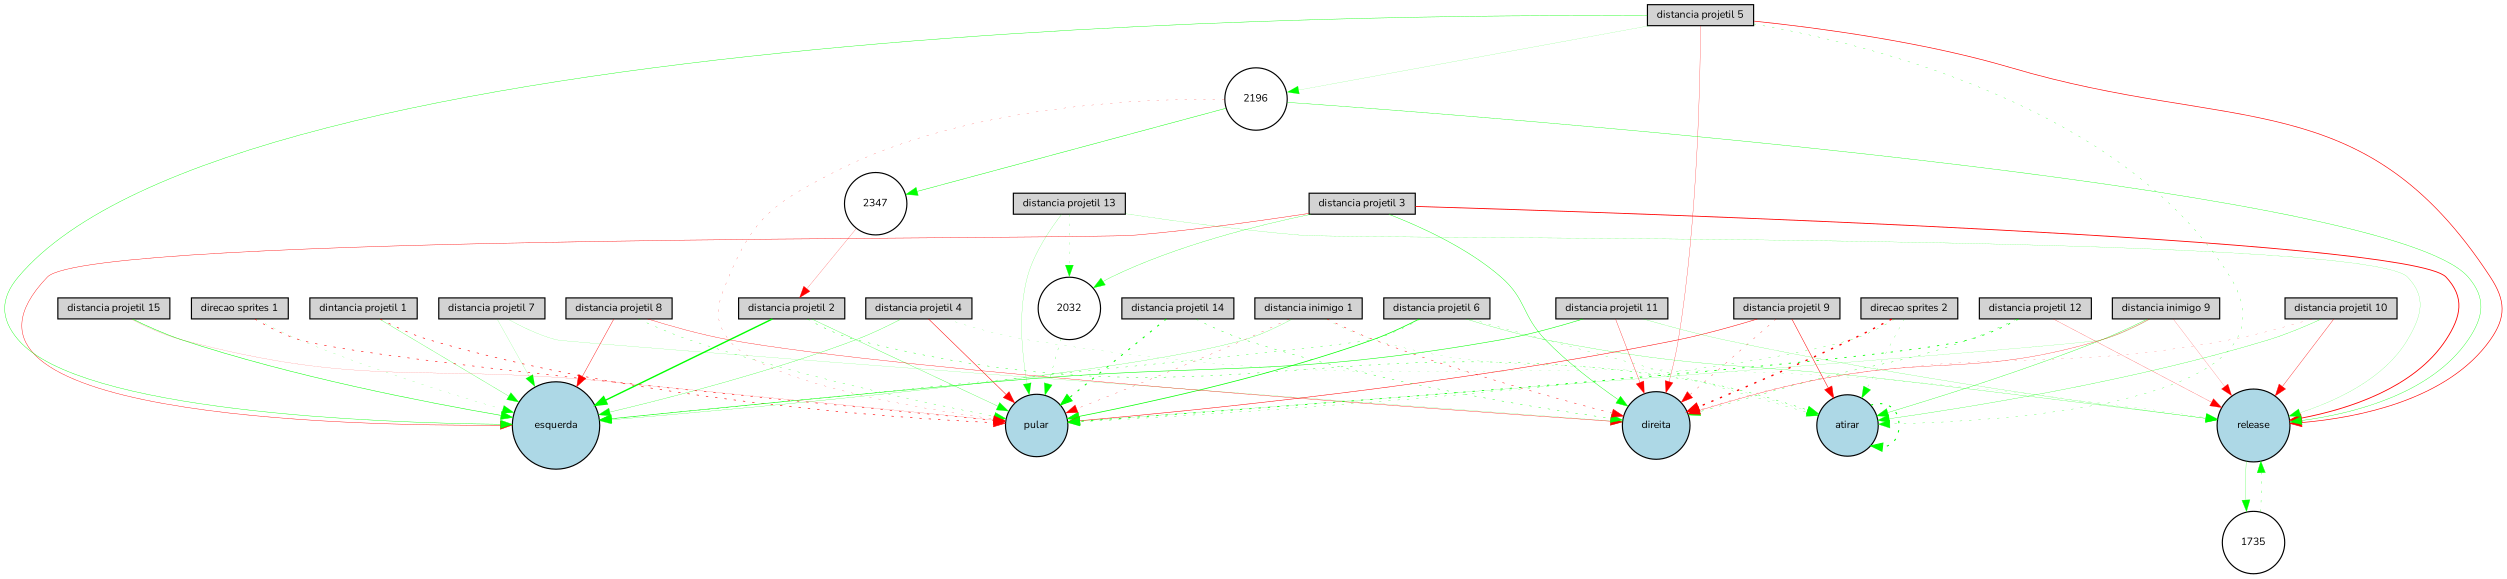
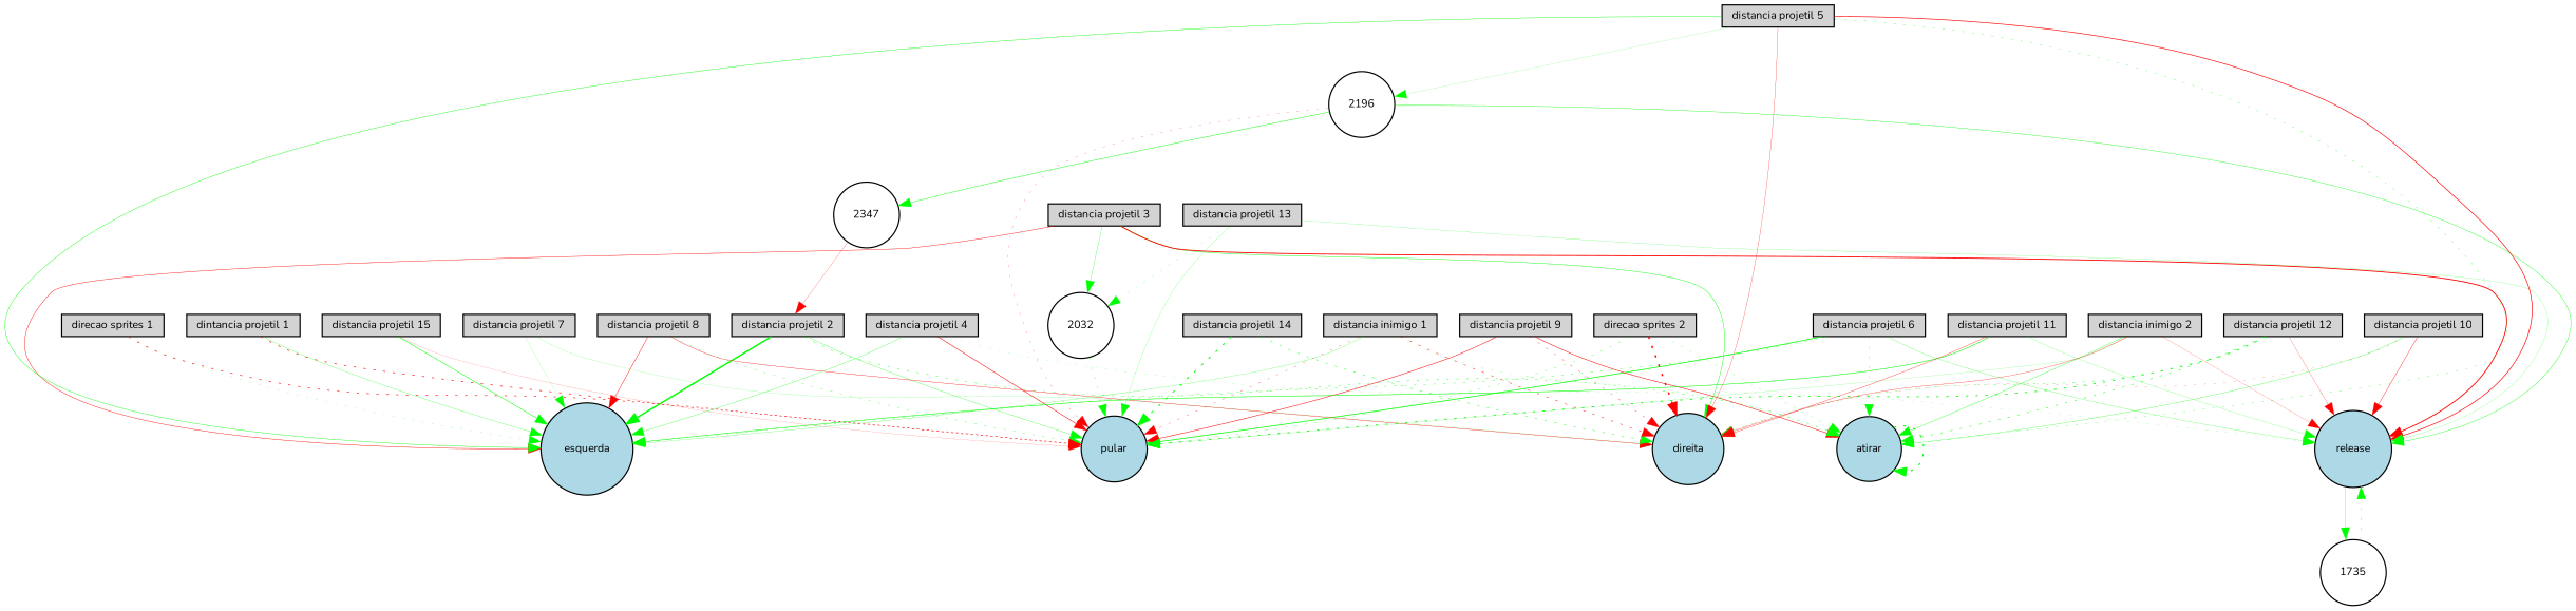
  digraph {
    fontname=Nunito
    node [fillcolor=lightgray fontname=Nunito fontsize=9 shape=box style=filled]
    edge [color=green fontname=Nunito penwidth=0.164464271482 style=solid]
    "dintancia projetil 1" [height=0.2 width=0.2]
    esquerda [fillcolor=lightblue height=0.2 shape=circle width=0.2]
    pular [fillcolor=lightblue height=0.2 shape=circle width=0.2]
    "distancia projetil 2" [height=0.2 width=0.2]
    atirar [fillcolor=lightblue height=0.2 shape=circle width=0.2]
    "distancia projetil 3" [height=0.2 width=0.2]
    direita [fillcolor=lightblue height=0.2 shape=circle width=0.2]
    release [fillcolor=lightblue height=0.2 shape=circle width=0.2]
    2032 [fillcolor=white height=0.2 shape=circle width=0.2]
    1735 [fillcolor=white height=0.2 shape=circle width=0.2]
    "distancia projetil 4" [height=0.2 width=0.2]
    "distancia projetil 5" [height=0.2 width=0.2]
    2196 [fillcolor=white height=0.2 shape=circle width=0.2]
    2347 [fillcolor=white height=0.2 shape=circle width=0.2]
    "distancia projetil 6" [height=0.2 width=0.2]
    "distancia projetil 7" [height=0.2 width=0.2]
    "distancia projetil 8" [height=0.2 width=0.2]
    "distancia projetil 9" [height=0.2 width=0.2]
    "distancia projetil 10" [height=0.2 width=0.2]
    "distancia projetil 11" [height=0.2 width=0.2]
    "distancia projetil 12" [height=0.2 width=0.2]
    "distancia projetil 13" [height=0.2 width=0.2]
    "distancia projetil 14" [height=0.2 width=0.2]
    "distancia projetil 15" [height=0.2 width=0.2]
    "distancia inimigo 1" [height=0.2 width=0.2]
-   "distancia inimigo 2" [height=0.2 width=0.2 label="distancia inimigo 9"]
+   "distancia inimigo 2" [height=0.2 width=0.2]
    "direcao sprites 1" [height=0.2 width=0.2]
    "direcao sprites 2" [height=0.2 width=0.2]
    "dintancia projetil 1" -> esquerda [penwidth=0.214671069191]
    "dintancia projetil 1" -> pular [color=red penwidth=0.531602226361 style=dotted]
    "distancia projetil 2" -> esquerda [penwidth=1.19101093099]
    "distancia projetil 2" -> pular [penwidth=0.240036092037]
    "distancia projetil 2" -> atirar [penwidth=0.345544868289 style=dotted]
    atirar -> atirar [penwidth=0.89479565458 style=dotted]
    "distancia projetil 3" -> esquerda [color=red penwidth=0.347202691535]
    "distancia projetil 3" -> direita [penwidth=0.352896150455]
    "distancia projetil 3" -> release [color=red penwidth=0.726116689271]
    "distancia projetil 3" -> 2032 [penwidth=0.235895665007]
    release -> 1735 [penwidth=0.20159660738]
    2032 -> pular [penwidth=0.211353331636 style=dotted]
    1735 -> release [penwidth=0.24167257273 style=dotted]
    "distancia projetil 4" -> esquerda [penwidth=0.238495921631]
    "distancia projetil 4" -> pular [color=red penwidth=0.441867750548]
    "distancia projetil 4" -> release [penwidth=0.116424679501 style=dotted]
    "distancia projetil 5" -> esquerda [penwidth=0.335099584661]
    "distancia projetil 5" -> atirar [penwidth=0.227059458671 style=dotted]
    "distancia projetil 5" -> direita [color=red penwidth=0.212267233513]
    "distancia projetil 5" -> release [color=red penwidth=0.543021210763]
    "distancia projetil 5" -> 2196 [penwidth=0.10733094313]
    2196 -> pular [color=red style=dotted]
    2196 -> release [penwidth=0.307966128918]
    2196 -> 2347 [penwidth=0.374462303493]
    2347 -> "distancia projetil 2" [color=red]
    "distancia projetil 6" -> esquerda [penwidth=0.287055774569 style=dotted]
    "distancia projetil 6" -> pular [penwidth=0.61918926922]
    "distancia projetil 6" -> atirar [penwidth=0.202090755342 style=dotted]
    "distancia projetil 6" -> release [penwidth=0.197350510059]
    "distancia projetil 7" -> esquerda [penwidth=0.104675026129]
    "distancia projetil 7" -> direita [penwidth=0.117503953093]
    "distancia projetil 8" -> esquerda [color=red penwidth=0.35219562602]
    "distancia projetil 8" -> pular [penwidth=0.250520510755 style=dotted]
    "distancia projetil 8" -> direita [color=red penwidth=0.287126601432]
    "distancia projetil 9" -> pular [color=red penwidth=0.426710992338]
    "distancia projetil 9" -> atirar [color=red penwidth=0.432622843657]
    "distancia projetil 9" -> direita [color=red penwidth=0.251775048087 style=dotted]
    "distancia projetil 10" -> atirar [penwidth=0.238676979906]
    "distancia projetil 10" -> direita [color=red penwidth=0.141125171291 style=dotted]
    "distancia projetil 10" -> release [color=red penwidth=0.301662826596]
    "distancia projetil 11" -> esquerda [penwidth=0.452603498814]
    "distancia projetil 11" -> direita [color=red penwidth=0.268991501038]
    "distancia projetil 11" -> release [penwidth=0.15506043283]
    "distancia projetil 12" -> pular [penwidth=0.703190232903 style=dotted]
+   "distancia projetil 12" -> atirar [penwidth=0.402745283963 style=dotted]
    "distancia projetil 12" -> direita [penwidth=0.301096657032 style=dotted]
    "distancia projetil 12" -> release [color=red penwidth=0.178147506443]
    "distancia projetil 13" -> pular [penwidth=0.141493438222]
    "distancia projetil 13" -> release [penwidth=0.138347936266]
    "distancia projetil 13" -> 2032 [penwidth=0.152731791413 style=dotted]
    "distancia projetil 14" -> pular [penwidth=0.880348724919 style=dotted]
    "distancia projetil 14" -> direita [penwidth=0.34789792678 style=dotted]
    "distancia projetil 15" -> esquerda [penwidth=0.420790519513]
    "distancia projetil 15" -> pular [color=red penwidth=0.106283988692]
    "distancia inimigo 1" -> esquerda [penwidth=0.179621732529]
    "distancia inimigo 1" -> pular [color=red penwidth=0.21384121829 style=dotted]
    "distancia inimigo 1" -> atirar [penwidth=0.132040761626 style=dotted]
    "distancia inimigo 1" -> direita [color=red penwidth=0.398883692457 style=dotted]
    "distancia inimigo 2" -> pular [penwidth=0.121132769777]
    "distancia inimigo 2" -> atirar [penwidth=0.281682344474]
    "distancia inimigo 2" -> direita [color=red penwidth=0.245550102422]
    "distancia inimigo 2" -> release [color=red penwidth=0.137221492111]
    "direcao sprites 1" -> esquerda [penwidth=0.132776153208 style=dotted]
    "direcao sprites 1" -> pular [color=red penwidth=0.504395438216 style=dotted]
    "direcao sprites 2" -> pular [penwidth=0.240724385229 style=dotted]
    "direcao sprites 2" -> atirar [penwidth=0.174165053431 style=dotted]
    "direcao sprites 2" -> direita [color=red penwidth=1.17513540211 style=dotted]
  }
